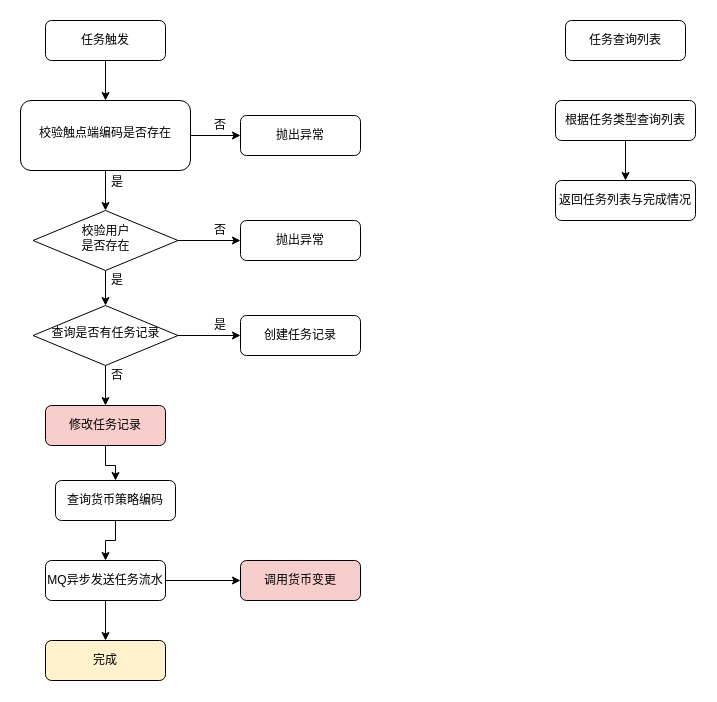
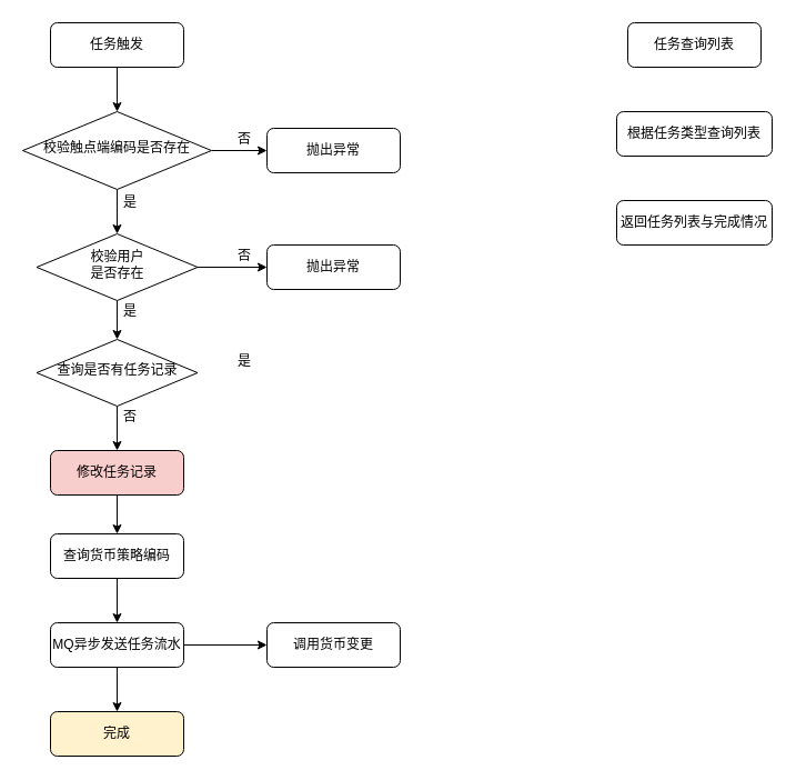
  <mxCell id="0" />
  <mxCell id="1" parent="0" />
  <mxCell id="2" value="任务查询列表" style="rounded=1;whiteSpace=wrap;html=1;fontSize=12;glass=0;strokeWidth=1;shadow=0;" parent="1" vertex="1"><mxGeometry x="565" y="20" width="120" height="40" as="geometry" /></mxCell>
- <mxCell id="3" value="" style="edgeStyle=orthogonalEdgeStyle;rounded=0;orthogonalLoop=1;jettySize=auto;html=1;" edge="1" parent="1" source="4" target="5"><mxGeometry relative="1" as="geometry" /></mxCell>
  <mxCell id="4" value="根据任务类型查询列表" style="rounded=1;whiteSpace=wrap;html=1;fontSize=12;glass=0;strokeWidth=1;shadow=0;" vertex="1" parent="1"><mxGeometry x="555" y="100" width="140" height="40" as="geometry" /></mxCell>
  <mxCell id="5" value="返回任务列表与完成情况" style="rounded=1;whiteSpace=wrap;html=1;fontSize=12;glass=0;strokeWidth=1;shadow=0;" vertex="1" parent="1"><mxGeometry x="555" y="180" width="140" height="40" as="geometry" /></mxCell>
  <mxCell id="6" value="" style="edgeStyle=orthogonalEdgeStyle;rounded=0;orthogonalLoop=1;jettySize=auto;html=1;" edge="1" parent="1" source="7" target="10"><mxGeometry relative="1" as="geometry" /></mxCell>
  <mxCell id="7" value="任务触发" style="rounded=1;whiteSpace=wrap;html=1;fontSize=12;glass=0;strokeWidth=1;shadow=0;" vertex="1" parent="1"><mxGeometry x="45" y="20" width="120" height="40" as="geometry" /></mxCell>
  <mxCell id="8" value="" style="edgeStyle=orthogonalEdgeStyle;rounded=0;orthogonalLoop=1;jettySize=auto;html=1;" edge="1" parent="1" source="10" target="11"><mxGeometry relative="1" as="geometry" /></mxCell>
  <mxCell id="9" value="" style="edgeStyle=orthogonalEdgeStyle;rounded=0;orthogonalLoop=1;jettySize=auto;html=1;" edge="1" parent="1" source="10" target="14"><mxGeometry relative="1" as="geometry" /></mxCell>
- <mxCell id="10" value="校验触点端编码是否存在" style="whiteSpace=wrap;html=1;shadow=0;fontFamily=Helvetica;fontSize=12;align=center;strokeWidth=1;spacing=6;spacingTop=-4;rounded=1;" vertex="1" parent="1"><mxGeometry x="20" y="100" width="170" height="70" as="geometry" /></mxCell>
+ <mxCell id="10" value="校验触点端编码是否存在" style="rhombus;whiteSpace=wrap;html=1;shadow=0;fontFamily=Helvetica;fontSize=12;align=center;strokeWidth=1;spacing=6;spacingTop=-4;" vertex="1" parent="1"><mxGeometry x="20" y="100" width="170" height="70" as="geometry" /></mxCell>
  <mxCell id="11" value="抛出异常" style="rounded=1;whiteSpace=wrap;html=1;fontSize=12;glass=0;strokeWidth=1;shadow=0;" vertex="1" parent="1"><mxGeometry x="240" y="115" width="120" height="40" as="geometry" /></mxCell>
  <mxCell id="12" value="" style="edgeStyle=orthogonalEdgeStyle;rounded=0;orthogonalLoop=1;jettySize=auto;html=1;" edge="1" parent="1" source="14" target="17"><mxGeometry relative="1" as="geometry" /></mxCell>
  <mxCell id="13" value="" style="edgeStyle=orthogonalEdgeStyle;rounded=0;orthogonalLoop=1;jettySize=auto;html=1;" edge="1" parent="1" source="14" target="21"><mxGeometry relative="1" as="geometry" /></mxCell>
  <mxCell id="14" value="校验用户&lt;br&gt;是否存在" style="rhombus;whiteSpace=wrap;html=1;shadow=0;fontFamily=Helvetica;fontSize=12;align=center;strokeWidth=1;spacing=6;spacingTop=-4;" vertex="1" parent="1"><mxGeometry x="32.5" y="210" width="145" height="60" as="geometry" /></mxCell>
  <mxCell id="15" value="否" style="text;html=1;strokeColor=none;fillColor=none;align=center;verticalAlign=middle;whiteSpace=wrap;rounded=0;" vertex="1" parent="1"><mxGeometry x="210" y="115" width="20" height="20" as="geometry" /></mxCell>
  <mxCell id="16" value="是" style="text;html=1;strokeColor=none;fillColor=none;align=center;verticalAlign=middle;whiteSpace=wrap;rounded=0;" vertex="1" parent="1"><mxGeometry x="107" y="172" width="20" height="20" as="geometry" /></mxCell>
  <mxCell id="17" value="抛出异常" style="rounded=1;whiteSpace=wrap;html=1;fontSize=12;glass=0;strokeWidth=1;shadow=0;" vertex="1" parent="1"><mxGeometry x="240" y="220" width="120" height="40" as="geometry" /></mxCell>
  <mxCell id="18" value="否" style="text;html=1;strokeColor=none;fillColor=none;align=center;verticalAlign=middle;whiteSpace=wrap;rounded=0;" vertex="1" parent="1"><mxGeometry x="210" y="220" width="20" height="20" as="geometry" /></mxCell>
- <mxCell id="19" value="" style="edgeStyle=orthogonalEdgeStyle;rounded=0;orthogonalLoop=1;jettySize=auto;html=1;" edge="1" parent="1" source="21" target="31"><mxGeometry relative="1" as="geometry" /></mxCell>
  <mxCell id="20" value="" style="edgeStyle=orthogonalEdgeStyle;rounded=0;orthogonalLoop=1;jettySize=auto;html=1;" edge="1" parent="1" source="21" target="23"><mxGeometry relative="1" as="geometry" /></mxCell>
  <mxCell id="21" value="查询是否有任务记录" style="rhombus;whiteSpace=wrap;html=1;shadow=0;fontFamily=Helvetica;fontSize=12;align=center;strokeWidth=1;spacing=6;spacingTop=-4;" vertex="1" parent="1"><mxGeometry x="32.5" y="305" width="145" height="60" as="geometry" /></mxCell>
  <mxCell id="22" value="" style="edgeStyle=orthogonalEdgeStyle;rounded=0;orthogonalLoop=1;jettySize=auto;html=1;" edge="1" parent="1" source="23" target="25"><mxGeometry relative="1" as="geometry" /></mxCell>
  <mxCell id="23" value="修改任务记录" style="rounded=1;whiteSpace=wrap;html=1;fontSize=12;glass=0;strokeWidth=1;shadow=0;fillColor=#f8cecc;" vertex="1" parent="1"><mxGeometry x="45" y="405" width="120" height="40" as="geometry" /></mxCell>
  <mxCell id="24" value="" style="edgeStyle=orthogonalEdgeStyle;rounded=0;orthogonalLoop=1;jettySize=auto;html=1;" edge="1" parent="1" source="25" target="28"><mxGeometry relative="1" as="geometry" /></mxCell>
- <mxCell id="25" value="查询货币策略编码" style="rounded=1;whiteSpace=wrap;html=1;fontSize=12;glass=0;strokeWidth=1;shadow=0;" vertex="1" parent="1"><mxGeometry x="55" y="480" width="120" height="40" as="geometry" /></mxCell>
+ <mxCell id="25" value="查询货币策略编码" style="rounded=1;whiteSpace=wrap;html=1;fontSize=12;glass=0;strokeWidth=1;shadow=0;" vertex="1" parent="1"><mxGeometry x="45" y="480" width="120" height="40" as="geometry" /></mxCell>
  <mxCell id="26" value="" style="edgeStyle=orthogonalEdgeStyle;rounded=0;orthogonalLoop=1;jettySize=auto;html=1;" edge="1" parent="1" source="28" target="30"><mxGeometry relative="1" as="geometry" /></mxCell>
  <mxCell id="27" value="" style="edgeStyle=orthogonalEdgeStyle;rounded=0;orthogonalLoop=1;jettySize=auto;html=1;" edge="1" parent="1" source="28" target="29"><mxGeometry relative="1" as="geometry" /></mxCell>
  <mxCell id="28" value="MQ异步发送任务流水" style="rounded=1;whiteSpace=wrap;html=1;fontSize=12;glass=0;strokeWidth=1;shadow=0;" vertex="1" parent="1"><mxGeometry x="45" y="560" width="120" height="40" as="geometry" /></mxCell>
- <mxCell id="29" value="调用货币变更" style="rounded=1;whiteSpace=wrap;html=1;fontSize=12;glass=0;strokeWidth=1;shadow=0;fillColor=#f8cecc;" vertex="1" parent="1"><mxGeometry x="240" y="560" width="120" height="40" as="geometry" /></mxCell>
+ <mxCell id="29" value="调用货币变更" style="rounded=1;whiteSpace=wrap;html=1;fontSize=12;glass=0;strokeWidth=1;shadow=0;" vertex="1" parent="1"><mxGeometry x="240" y="560" width="120" height="40" as="geometry" /></mxCell>
  <mxCell id="30" value="完成" style="rounded=1;whiteSpace=wrap;html=1;fontSize=12;glass=0;strokeWidth=1;shadow=0;fillColor=#fff2cc;" vertex="1" parent="1"><mxGeometry x="45" y="640" width="120" height="40" as="geometry" /></mxCell>
- <mxCell id="31" value="创建任务记录" style="rounded=1;whiteSpace=wrap;html=1;fontSize=12;glass=0;strokeWidth=1;shadow=0;" vertex="1" parent="1"><mxGeometry x="240" y="315" width="120" height="40" as="geometry" /></mxCell>
  <mxCell id="32" value="是" style="text;html=1;strokeColor=none;fillColor=none;align=center;verticalAlign=middle;whiteSpace=wrap;rounded=0;" vertex="1" parent="1"><mxGeometry x="210" y="315" width="20" height="20" as="geometry" /></mxCell>
  <mxCell id="33" value="否" style="text;html=1;strokeColor=none;fillColor=none;align=center;verticalAlign=middle;whiteSpace=wrap;rounded=0;" vertex="1" parent="1"><mxGeometry x="107" y="365" width="20" height="20" as="geometry" /></mxCell>
  <mxCell id="34" value="是" style="text;html=1;strokeColor=none;fillColor=none;align=center;verticalAlign=middle;whiteSpace=wrap;rounded=0;" vertex="1" parent="1"><mxGeometry x="107" y="270" width="20" height="20" as="geometry" /></mxCell>
